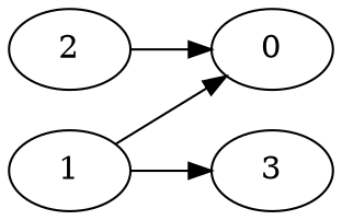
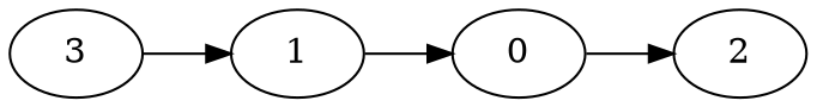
  strict digraph {
    rankdir=LR
    node [execution_time=2]
    edge [weight=1]
    0 [execution_time=1]
    2 [execution_time=4]
    1
    3
-   2 -> 0
+   0 -> 2
    1 -> 0
-   1 -> 3
+   3 -> 1
  }
